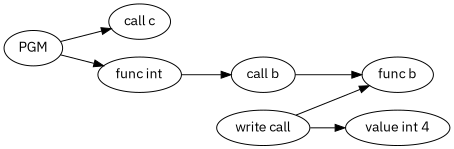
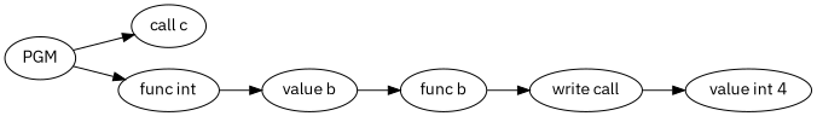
  digraph {
    fontname="IBM Plex Sans"
    rankdir=LR
    node [fontname="IBM Plex Sans" shape=ellipse]
    edge [fontname="IBM Plex Sans"]
    n1 [label=PGM]
    n2 [label="call c"]
    n3 [label="func int"]
    n4 [label="func b"]
    n5 [label="write call"]
-   n6 [label="call b"]
+   n6 [label="value b"]
    n7 [label="value int 4"]
    n1 -> n2
    n1 -> n3
    n3 -> n6
-   n5 -> n4
+   n4 -> n5
    n5 -> n7
    n6 -> n4
  }
